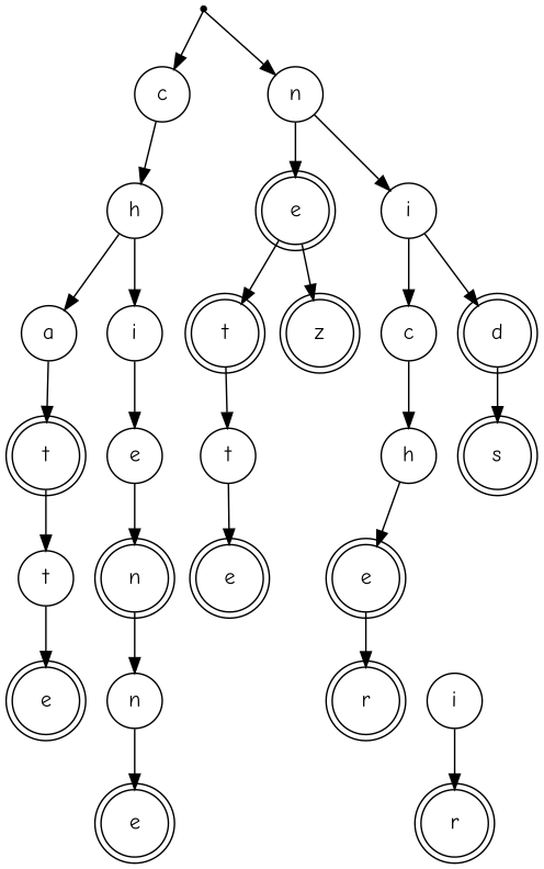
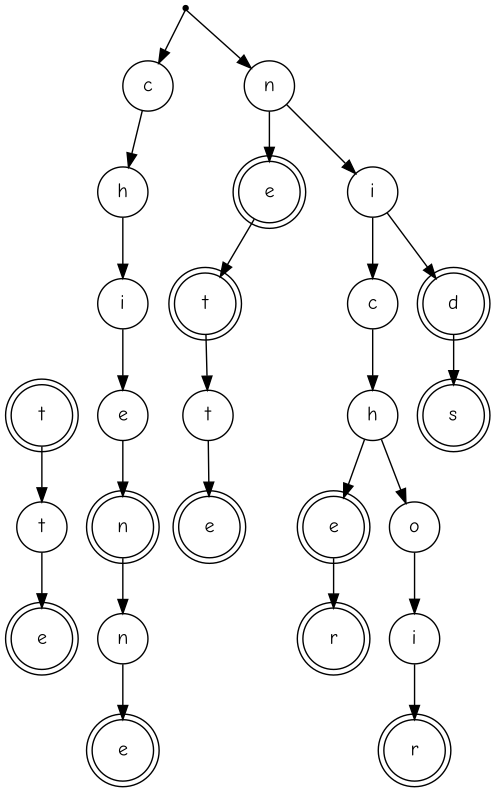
  digraph {
    fontname="Comic Neue"
    node [fontname="Comic Neue" shape=circle]
    edge [fontname="Comic Neue"]
    "#root#" [shape=point]
    n2 [label=c]
    n3 [label=n]
    n4 [label=h]
    n5 [label=e shape=doublecircle]
    n6 [label=i]
-   n7 [label=a]
    n8 [label=i]
    n9 [label=t shape=doublecircle]
    n10 [label=e]
    n11 [label=s shape=doublecircle]
    n12 [label=t]
    n13 [label=e shape=doublecircle]
    n14 [label=n shape=doublecircle]
    n15 [label=n]
    n16 [label=e shape=doublecircle]
    n17 [label=t shape=doublecircle]
-   n18 [label=z shape=doublecircle]
    n19 [label=c]
    n20 [label=d shape=doublecircle]
    n21 [label=t]
    n22 [label=e shape=doublecircle]
    n23 [label=h]
    n24 [label=e shape=doublecircle]
+   n25 [label=o]
    n26 [label=r shape=doublecircle]
    n27 [label=i]
    n28 [label=r shape=doublecircle]
    "#root#" -> n2
    "#root#" -> n3
    n2 -> n4
    n3 -> n5
    n3 -> n6
-   n4 -> n7
    n4 -> n8
    n5 -> n17
-   n5 -> n18
    n6 -> n19
    n6 -> n20
-   n7 -> n9
    n8 -> n10
    n9 -> n12
    n10 -> n14
    n12 -> n13
    n14 -> n15
    n15 -> n16
    n17 -> n21
    n19 -> n23
    n20 -> n11
    n21 -> n22
    n23 -> n24
+   n23 -> n25
    n24 -> n26
+   n25 -> n27
    n27 -> n28
  }
